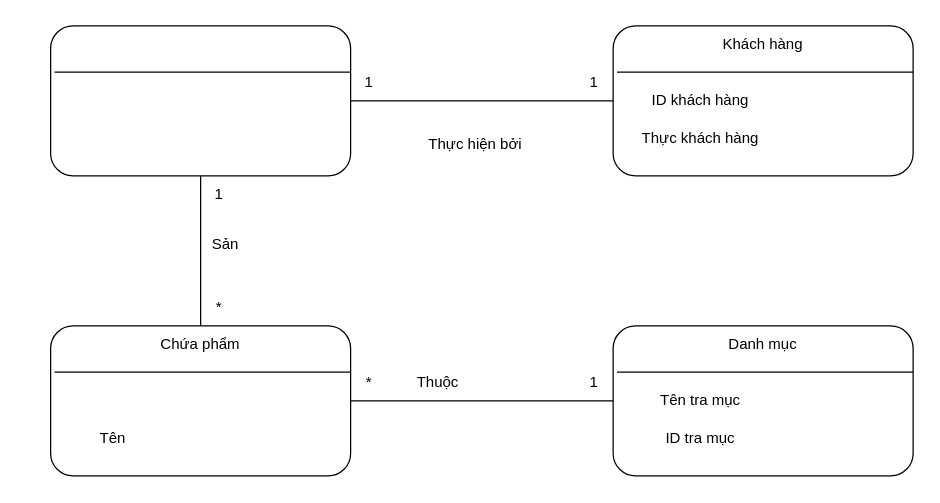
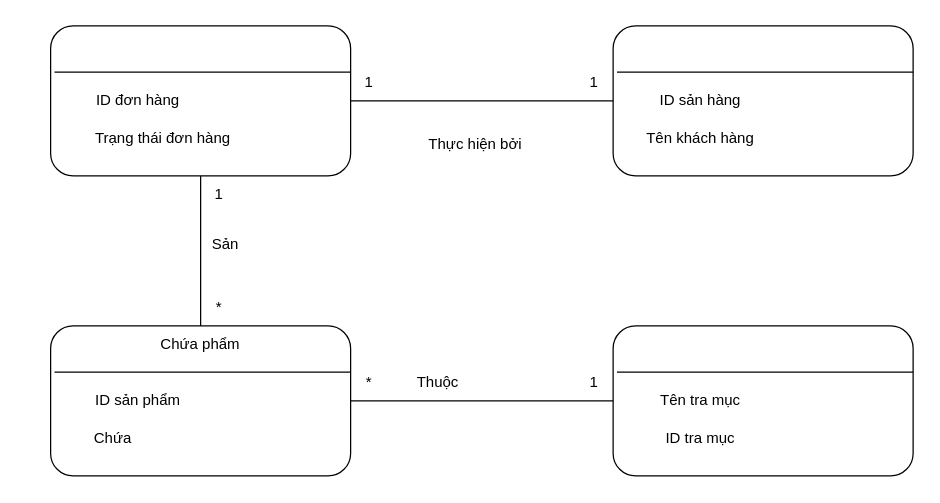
  <mxCell id="0" />
  <mxCell id="1" parent="0" />
  <mxCell id="2" value="" style="rounded=1;whiteSpace=wrap;html=1;" vertex="1" parent="1"><mxGeometry x="40" y="20" width="240" height="120" as="geometry" /></mxCell>
  <mxCell id="3" value="" style="endArrow=none;html=1;rounded=0;exitX=1;exitY=0.308;exitDx=0;exitDy=0;exitPerimeter=0;entryX=0.013;entryY=0.308;entryDx=0;entryDy=0;entryPerimeter=0;" edge="1" parent="1" source="2" target="2"><mxGeometry width="50" height="50" relative="1" as="geometry"><mxPoint x="370" y="380" as="sourcePoint" /><mxPoint x="20" y="58" as="targetPoint" /></mxGeometry></mxCell>
+ <mxCell id="4" value="ID đơn hàng" style="text;html=1;align=center;verticalAlign=middle;whiteSpace=wrap;rounded=0;" vertex="1" parent="1"><mxGeometry x="60" y="65" width="100" height="30" as="geometry" /></mxCell>
+ <mxCell id="5" value="Trạng thái đơn hàng" style="text;html=1;align=center;verticalAlign=middle;whiteSpace=wrap;rounded=0;" vertex="1" parent="1"><mxGeometry x="60" y="95" width="140" height="30" as="geometry" /></mxCell>
  <mxCell id="6" value="" style="rounded=1;whiteSpace=wrap;html=1;" vertex="1" parent="1"><mxGeometry x="490" y="20" width="240" height="120" as="geometry" /></mxCell>
  <mxCell id="7" value="" style="endArrow=none;html=1;rounded=0;exitX=1;exitY=0.308;exitDx=0;exitDy=0;exitPerimeter=0;entryX=0.013;entryY=0.308;entryDx=0;entryDy=0;entryPerimeter=0;" edge="1" source="6" target="6" parent="1"><mxGeometry width="50" height="50" relative="1" as="geometry"><mxPoint x="820" y="380" as="sourcePoint" /><mxPoint x="470" y="58" as="targetPoint" /></mxGeometry></mxCell>
- <mxCell id="8" value="Khách hàng" style="text;html=1;align=center;verticalAlign=middle;whiteSpace=wrap;rounded=0;" vertex="1" parent="1"><mxGeometry x="520" y="20" width="180" height="30" as="geometry" /></mxCell>
- <mxCell id="9" value="ID khách hàng" style="text;html=1;align=center;verticalAlign=middle;whiteSpace=wrap;rounded=0;" vertex="1" parent="1"><mxGeometry x="510" y="65" width="100" height="30" as="geometry" /></mxCell>
- <mxCell id="10" value="Thực khách hàng" style="text;html=1;align=center;verticalAlign=middle;whiteSpace=wrap;rounded=0;" vertex="1" parent="1"><mxGeometry x="490" y="95" width="140" height="30" as="geometry" /></mxCell>
+ <mxCell id="9" value="ID sản hàng" style="text;html=1;align=center;verticalAlign=middle;whiteSpace=wrap;rounded=0;" vertex="1" parent="1"><mxGeometry x="510" y="65" width="100" height="30" as="geometry" /></mxCell>
+ <mxCell id="10" value="Tên khách hàng" style="text;html=1;align=center;verticalAlign=middle;whiteSpace=wrap;rounded=0;" vertex="1" parent="1"><mxGeometry x="490" y="95" width="140" height="30" as="geometry" /></mxCell>
  <mxCell id="11" value="" style="endArrow=none;html=1;rounded=0;entryX=0;entryY=0.5;entryDx=0;entryDy=0;exitX=1;exitY=0.5;exitDx=0;exitDy=0;" edge="1" parent="1" source="2" target="6"><mxGeometry width="50" height="50" relative="1" as="geometry"><mxPoint x="370" y="380" as="sourcePoint" /><mxPoint x="420" y="330" as="targetPoint" /></mxGeometry></mxCell>
  <mxCell id="12" value="1" style="text;html=1;align=center;verticalAlign=middle;whiteSpace=wrap;rounded=0;" vertex="1" parent="1"><mxGeometry x="280" y="50" width="30" height="30" as="geometry" /></mxCell>
  <mxCell id="13" value="1" style="text;html=1;align=center;verticalAlign=middle;whiteSpace=wrap;rounded=0;" vertex="1" parent="1"><mxGeometry x="460" y="50" width="30" height="30" as="geometry" /></mxCell>
  <mxCell id="14" value="Thực hiện bởi" style="text;html=1;align=center;verticalAlign=middle;whiteSpace=wrap;rounded=0;" vertex="1" parent="1"><mxGeometry x="315" y="100" width="130" height="30" as="geometry" /></mxCell>
  <mxCell id="15" value="" style="rounded=1;whiteSpace=wrap;html=1;" vertex="1" parent="1"><mxGeometry x="40" y="260" width="240" height="120" as="geometry" /></mxCell>
  <mxCell id="16" value="" style="endArrow=none;html=1;rounded=0;exitX=1;exitY=0.308;exitDx=0;exitDy=0;exitPerimeter=0;entryX=0.013;entryY=0.308;entryDx=0;entryDy=0;entryPerimeter=0;" edge="1" source="15" target="15" parent="1"><mxGeometry width="50" height="50" relative="1" as="geometry"><mxPoint x="370" y="620" as="sourcePoint" /><mxPoint x="20" y="298" as="targetPoint" /></mxGeometry></mxCell>
  <mxCell id="17" value="Chứa phẩm" style="text;html=1;align=center;verticalAlign=middle;whiteSpace=wrap;rounded=0;" vertex="1" parent="1"><mxGeometry x="70" y="260" width="180" height="30" as="geometry" /></mxCell>
- <mxCell id="19" value="Tên" style="text;html=1;align=center;verticalAlign=middle;whiteSpace=wrap;rounded=0;" vertex="1" parent="1"><mxGeometry x="20" y="335" width="140" height="30" as="geometry" /></mxCell>
+ <mxCell id="18" value="ID sản phẩm" style="text;html=1;align=center;verticalAlign=middle;whiteSpace=wrap;rounded=0;" vertex="1" parent="1"><mxGeometry x="60" y="305" width="100" height="30" as="geometry" /></mxCell>
+ <mxCell id="19" value="Chứa" style="text;html=1;align=center;verticalAlign=middle;whiteSpace=wrap;rounded=0;" vertex="1" parent="1"><mxGeometry x="20" y="335" width="140" height="30" as="geometry" /></mxCell>
  <mxCell id="20" value="" style="endArrow=none;html=1;rounded=0;entryX=0.5;entryY=1;entryDx=0;entryDy=0;exitX=0.5;exitY=0;exitDx=0;exitDy=0;" edge="1" parent="1" source="17" target="2"><mxGeometry width="50" height="50" relative="1" as="geometry"><mxPoint x="370" y="380" as="sourcePoint" /><mxPoint x="420" y="330" as="targetPoint" /></mxGeometry></mxCell>
  <mxCell id="21" value="1" style="text;html=1;align=center;verticalAlign=middle;whiteSpace=wrap;rounded=0;" vertex="1" parent="1"><mxGeometry x="160" y="140" width="30" height="30" as="geometry" /></mxCell>
  <mxCell id="22" value="*" style="text;html=1;align=center;verticalAlign=middle;whiteSpace=wrap;rounded=0;" vertex="1" parent="1"><mxGeometry x="160" y="230" width="30" height="30" as="geometry" /></mxCell>
  <mxCell id="23" value="Sản" style="text;html=1;align=center;verticalAlign=middle;whiteSpace=wrap;rounded=0;" vertex="1" parent="1"><mxGeometry x="150" y="180" width="60" height="30" as="geometry" /></mxCell>
  <mxCell id="24" value="" style="rounded=1;whiteSpace=wrap;html=1;" vertex="1" parent="1"><mxGeometry x="490" y="260" width="240" height="120" as="geometry" /></mxCell>
  <mxCell id="25" value="" style="endArrow=none;html=1;rounded=0;exitX=1;exitY=0.308;exitDx=0;exitDy=0;exitPerimeter=0;entryX=0.013;entryY=0.308;entryDx=0;entryDy=0;entryPerimeter=0;" edge="1" source="24" target="24" parent="1"><mxGeometry width="50" height="50" relative="1" as="geometry"><mxPoint x="820" y="620" as="sourcePoint" /><mxPoint x="470" y="298" as="targetPoint" /></mxGeometry></mxCell>
- <mxCell id="26" value="Danh mục" style="text;html=1;align=center;verticalAlign=middle;whiteSpace=wrap;rounded=0;" vertex="1" parent="1"><mxGeometry x="520" y="260" width="180" height="30" as="geometry" /></mxCell>
  <mxCell id="27" value="Tên tra mục" style="text;html=1;align=center;verticalAlign=middle;whiteSpace=wrap;rounded=0;" vertex="1" parent="1"><mxGeometry x="510" y="305" width="100" height="30" as="geometry" /></mxCell>
  <mxCell id="28" value="ID tra mục" style="text;html=1;align=center;verticalAlign=middle;whiteSpace=wrap;rounded=0;" vertex="1" parent="1"><mxGeometry x="490" y="335" width="140" height="30" as="geometry" /></mxCell>
  <mxCell id="29" value="" style="endArrow=none;html=1;rounded=0;entryX=1;entryY=0.5;entryDx=0;entryDy=0;exitX=0;exitY=0.5;exitDx=0;exitDy=0;" edge="1" parent="1" source="24" target="15"><mxGeometry width="50" height="50" relative="1" as="geometry"><mxPoint x="370" y="380" as="sourcePoint" /><mxPoint x="420" y="330" as="targetPoint" /></mxGeometry></mxCell>
  <mxCell id="30" value="*" style="text;html=1;align=center;verticalAlign=middle;whiteSpace=wrap;rounded=0;" vertex="1" parent="1"><mxGeometry x="280" y="290" width="30" height="30" as="geometry" /></mxCell>
  <mxCell id="31" value="1" style="text;html=1;align=center;verticalAlign=middle;whiteSpace=wrap;rounded=0;" vertex="1" parent="1"><mxGeometry x="460" y="290" width="30" height="30" as="geometry" /></mxCell>
  <mxCell id="32" value="Thuộc" style="text;html=1;align=center;verticalAlign=middle;whiteSpace=wrap;rounded=0;" vertex="1" parent="1"><mxGeometry x="320" y="290" width="60" height="30" as="geometry" /></mxCell>
